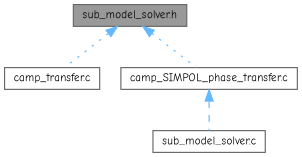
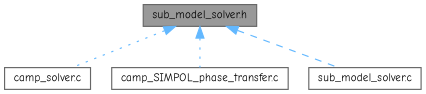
  digraph {
    fontname="Comic Neue"
    node [color=grey40 fillcolor=white fontname="Comic Neue" fontsize=10 shape=box style=filled]
    edge [color=steelblue1 dir=back fontname="Comic Neue" fontsize=10 labelfontname=Helvetica labelfontsize=10 style=dotted]
    n1 [color=gray40 fillcolor=grey60 fontcolor=black height=0.2 label="sub_model_solver.h" width=0.4]
-   n2 [height=0.2 label="camp_transfer.c" width=0.4]
+   n2 [height=0.2 label="camp_solver.c" width=0.4]
    n3 [height=0.2 label="camp_SIMPOL_phase_transfer.c" width=0.4]
    n4 [height=0.2 label="sub_model_solver.c" width=0.4]
    n1 -> n2
    n1 -> n3
-   n3 -> n4 [style=dashed]
+   n1 -> n4 [style=dashed]
  }
